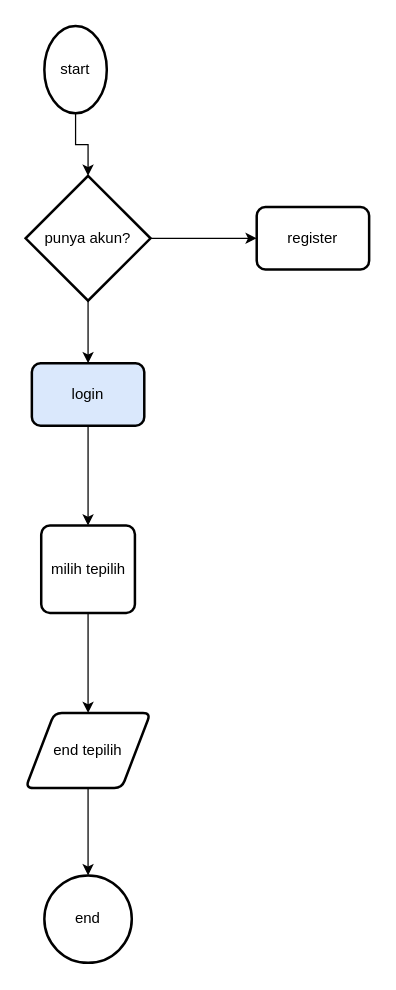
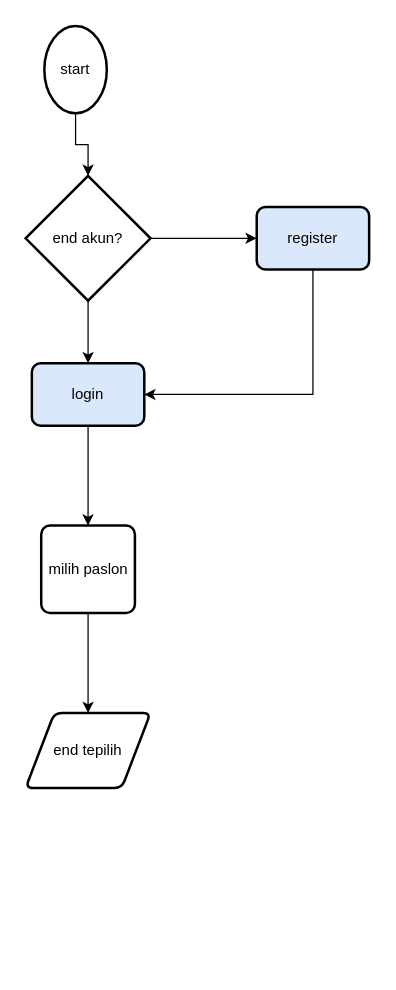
  <mxCell id="0" />
  <mxCell id="1" parent="0" />
  <mxCell id="2" style="edgeStyle=orthogonalEdgeStyle;rounded=0;orthogonalLoop=1;jettySize=auto;html=1;exitX=0.5;exitY=1;exitDx=0;exitDy=0;exitPerimeter=0;entryX=0.5;entryY=0;entryDx=0;entryDy=0;entryPerimeter=0;" edge="1" parent="1" source="3" target="6"><mxGeometry relative="1" as="geometry" /></mxCell>
  <mxCell id="3" value="start" style="strokeWidth=2;html=1;shape=mxgraph.flowchart.start_2;whiteSpace=wrap;" vertex="1" parent="1"><mxGeometry x="35" y="20" width="50" height="70" as="geometry" /></mxCell>
  <mxCell id="4" style="edgeStyle=orthogonalEdgeStyle;rounded=0;orthogonalLoop=1;jettySize=auto;html=1;exitX=1;exitY=0.5;exitDx=0;exitDy=0;exitPerimeter=0;entryX=0;entryY=0.5;entryDx=0;entryDy=0;" edge="1" parent="1" source="6" target="12"><mxGeometry relative="1" as="geometry" /></mxCell>
  <mxCell id="5" style="edgeStyle=orthogonalEdgeStyle;rounded=0;orthogonalLoop=1;jettySize=auto;html=1;exitX=0.5;exitY=1;exitDx=0;exitDy=0;exitPerimeter=0;" edge="1" parent="1" source="6" target="8"><mxGeometry relative="1" as="geometry" /></mxCell>
- <mxCell id="6" value="punya akun?" style="strokeWidth=2;html=1;shape=mxgraph.flowchart.decision;whiteSpace=wrap;" vertex="1" parent="1"><mxGeometry x="20" y="140" width="100" height="100" as="geometry" /></mxCell>
+ <mxCell id="6" value="end akun?" style="strokeWidth=2;html=1;shape=mxgraph.flowchart.decision;whiteSpace=wrap;" vertex="1" parent="1"><mxGeometry x="20" y="140" width="100" height="100" as="geometry" /></mxCell>
  <mxCell id="7" style="edgeStyle=orthogonalEdgeStyle;rounded=0;orthogonalLoop=1;jettySize=auto;html=1;exitX=0.5;exitY=1;exitDx=0;exitDy=0;entryX=0.5;entryY=0;entryDx=0;entryDy=0;" edge="1" parent="1" source="8" target="10"><mxGeometry relative="1" as="geometry" /></mxCell>
  <mxCell id="8" value="login" style="rounded=1;whiteSpace=wrap;html=1;absoluteArcSize=1;arcSize=14;strokeWidth=2;fillColor=#dae8fc;" vertex="1" parent="1"><mxGeometry x="25" y="290" width="90" height="50" as="geometry" /></mxCell>
  <mxCell id="9" style="edgeStyle=orthogonalEdgeStyle;rounded=0;orthogonalLoop=1;jettySize=auto;html=1;exitX=0.5;exitY=1;exitDx=0;exitDy=0;" edge="1" parent="1" source="10" target="14"><mxGeometry relative="1" as="geometry" /></mxCell>
- <mxCell id="10" value="milih tepilih" style="rounded=1;whiteSpace=wrap;html=1;absoluteArcSize=1;arcSize=14;strokeWidth=2;" vertex="1" parent="1"><mxGeometry x="32.5" y="420" width="75" height="70" as="geometry" /></mxCell>
- <mxCell id="12" value="register" style="rounded=1;whiteSpace=wrap;html=1;absoluteArcSize=1;arcSize=14;strokeWidth=2;" vertex="1" parent="1"><mxGeometry x="205" y="165" width="90" height="50" as="geometry" /></mxCell>
- <mxCell id="13" value="" style="edgeStyle=orthogonalEdgeStyle;rounded=0;orthogonalLoop=1;jettySize=auto;html=1;" edge="1" parent="1" source="14" target="15"><mxGeometry relative="1" as="geometry" /></mxCell>
+ <mxCell id="10" value="milih paslon" style="rounded=1;whiteSpace=wrap;html=1;absoluteArcSize=1;arcSize=14;strokeWidth=2;" vertex="1" parent="1"><mxGeometry x="32.5" y="420" width="75" height="70" as="geometry" /></mxCell>
+ <mxCell id="11" style="edgeStyle=orthogonalEdgeStyle;rounded=0;orthogonalLoop=1;jettySize=auto;html=1;exitX=0.5;exitY=1;exitDx=0;exitDy=0;entryX=1;entryY=0.5;entryDx=0;entryDy=0;" edge="1" parent="1" source="12" target="8"><mxGeometry relative="1" as="geometry" /></mxCell>
+ <mxCell id="12" value="register" style="rounded=1;whiteSpace=wrap;html=1;absoluteArcSize=1;arcSize=14;strokeWidth=2;fillColor=#dae8fc;" vertex="1" parent="1"><mxGeometry x="205" y="165" width="90" height="50" as="geometry" /></mxCell>
  <mxCell id="14" value="end tepilih" style="shape=parallelogram;html=1;strokeWidth=2;perimeter=parallelogramPerimeter;whiteSpace=wrap;rounded=1;arcSize=12;size=0.23;" vertex="1" parent="1"><mxGeometry x="20" y="570" width="100" height="60" as="geometry" /></mxCell>
- <mxCell id="15" value="end" style="strokeWidth=2;html=1;shape=mxgraph.flowchart.start_2;whiteSpace=wrap;" vertex="1" parent="1"><mxGeometry x="35" y="700" width="70" height="70" as="geometry" /></mxCell>
